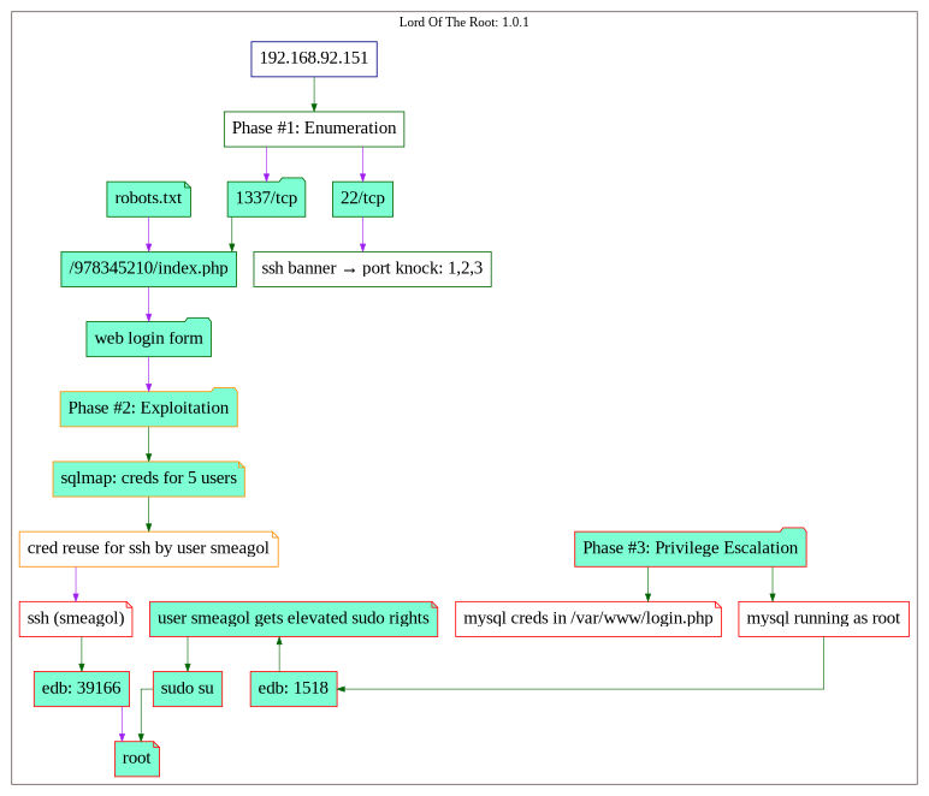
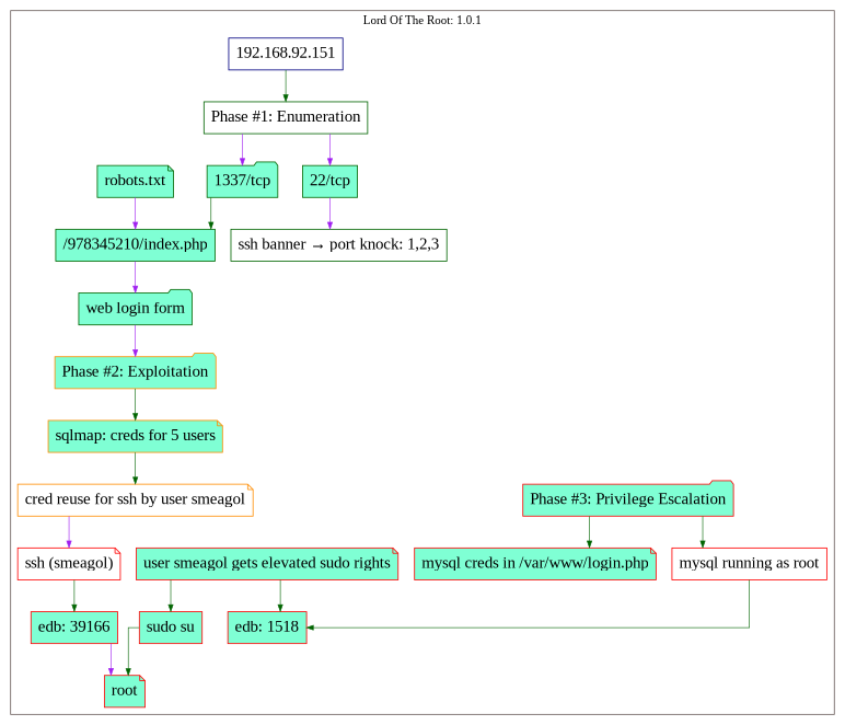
  digraph {
    bgcolor="#ffffff"
    fixedsize=true
    fontname="Liberation Serif"
    nodesdictep=1.0
    splines=ortho
    node [color=red fillcolor=aquamarine fontname="Liberation Serif" fontsize=18 shape=box style="filled,solid"]
    edge [arrowsize=0.75 color=darkgreen fontname="Liberation Serif" penwidth=0.75 style=solid]
    n1 [color=navyblue fillcolor=white label="192.168.92.151" width=0.25]
    n2 [color=darkgreen fillcolor=white label="Phase #1: Enumeration" width=0.25]
    n3 [color=darkorange fillcolor=white label="cred reuse for ssh by user smeagol" shape=note width=0.25]
    n4 [fillcolor=white label="ssh (smeagol)" shape=note width=0.25]
    n5 [label="Phase #3: Privilege Escalation" shape=folder width=0.25]
    n6 [label="edb: 39166" width=0.25]
-   n7 [fillcolor=white label="mysql creds in /var/www/login.php" shape=note width=0.25]
+   n7 [label="mysql creds in /var/www/login.php" shape=note width=0.25]
    n8 [fillcolor=white label="mysql running as root" width=0.25]
    n9 [label="edb: 1518" width=0.25]
    n10 [label="user smeagol gets elevated sudo rights" shape=note width=0.25]
    n11 [label="sudo su" width=0.25]
    n12 [label=root shape=note width=0.25]
    n13 [color=darkgreen label="22/tcp" width=0.25]
    n14 [color=darkgreen label="1337/tcp" shape=folder width=0.25]
    n15 [color=darkgreen fillcolor=white label="ssh banner → port knock: 1,2,3" width=0.25]
    n16 [color=darkgreen label="robots.txt" shape=note width=0.25]
    n17 [color=darkgreen label="/978345210/index.php" width=0.25]
    n18 [color=darkgreen label="web login form" shape=folder width=0.25]
    n19 [color=darkorange label="Phase #2: Exploitation" shape=folder width=0.25]
    n20 [color=darkorange label="sqlmap: creds for 5 users" shape=note width=0.25]
    subgraph cluster_1 {
      color="#665957"
      label="Lord Of The Root: 1.0.1"
      n1
      n2
      n3
      n4
      n5
      n6
      n7
      n8
      n9
      n10
      n11
      n12
      n13
      n14
      n15
      n16
      n17
      n18
      n19
      n20
    }
    n1 -> n2
    n2 -> n13 [color=purple]
    n2 -> n14 [color=purple]
    n3 -> n4 [color=purple]
    n4 -> n6
    n5 -> n7
    n5 -> n8
    n6 -> n12 [color=purple]
    n8 -> n9
-   n9 -> n10
+   n10 -> n9
    n10 -> n11
    n11 -> n12
    n13 -> n15 [color=purple]
    n14 -> n17
    n16 -> n17 [color=purple]
    n17 -> n18 [color=purple]
    n18 -> n19 [color=purple]
    n19 -> n20
    n20 -> n3
  }
